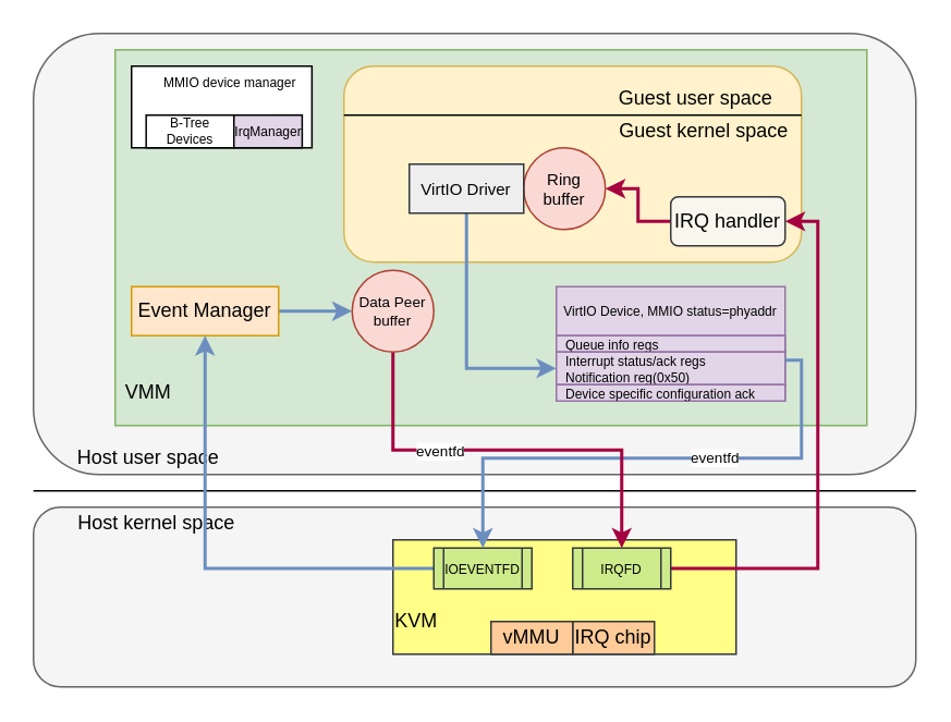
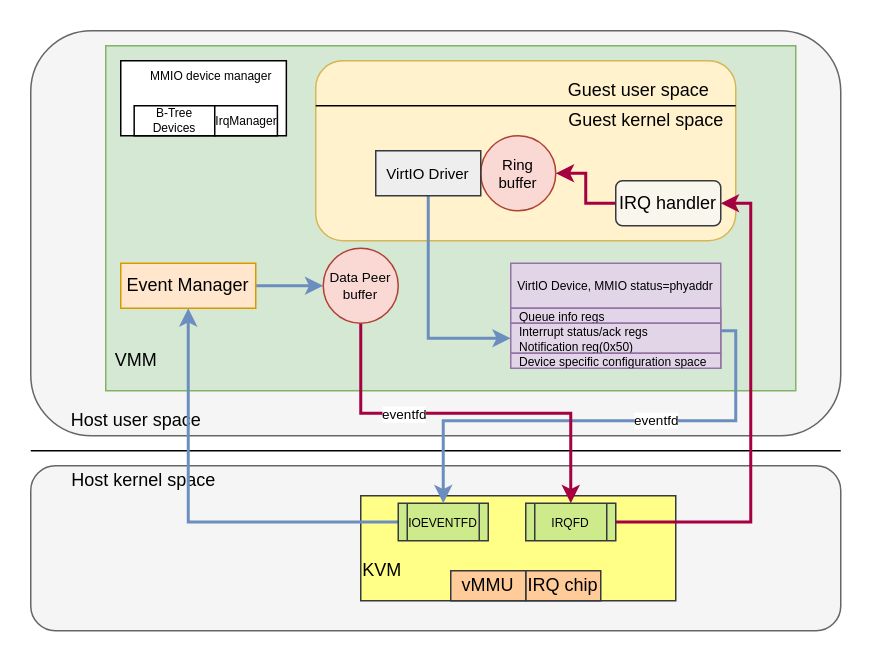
  <mxCell id="0" />
  <mxCell id="1" parent="0" />
  <mxCell id="2" value="" style="rounded=1;whiteSpace=wrap;html=1;fillColor=#f5f5f5;fontColor=#333333;strokeColor=#666666;" vertex="1" parent="1"><mxGeometry x="20" y="310" width="540" height="110" as="geometry" /></mxCell>
  <mxCell id="3" value="Host kernel space" style="text;html=1;align=center;verticalAlign=middle;resizable=0;points=[];autosize=1;strokeColor=none;fillColor=none;" vertex="1" parent="1"><mxGeometry x="40" y="310" width="110" height="20" as="geometry" /></mxCell>
  <mxCell id="4" value="" style="rounded=0;whiteSpace=wrap;html=1;fillColor=#ffff88;strokeColor=#36393d;" vertex="1" parent="1"><mxGeometry x="240" y="330" width="210" height="70" as="geometry" /></mxCell>
  <mxCell id="5" value="" style="endArrow=none;html=1;rounded=0;" edge="1" parent="1"><mxGeometry width="50" height="50" relative="1" as="geometry"><mxPoint x="20" y="300" as="sourcePoint" /><mxPoint x="560" y="300" as="targetPoint" /></mxGeometry></mxCell>
  <mxCell id="6" value="" style="rounded=1;whiteSpace=wrap;html=1;fillColor=#f5f5f5;fontColor=#333333;strokeColor=#666666;" vertex="1" parent="1"><mxGeometry x="20" y="20" width="540" height="270" as="geometry" /></mxCell>
  <mxCell id="7" value="Host user space" style="text;html=1;align=center;verticalAlign=middle;resizable=0;points=[];autosize=1;strokeColor=none;fillColor=none;" vertex="1" parent="1"><mxGeometry x="40" y="270" width="100" height="20" as="geometry" /></mxCell>
  <mxCell id="8" value="" style="rounded=0;whiteSpace=wrap;html=1;fillColor=#d5e8d4;strokeColor=#82b366;" vertex="1" parent="1"><mxGeometry x="70" y="30" width="460" height="230" as="geometry" /></mxCell>
  <mxCell id="9" value="VMM" style="text;html=1;align=center;verticalAlign=middle;resizable=0;points=[];autosize=1;strokeColor=none;fillColor=none;" vertex="1" parent="1"><mxGeometry x="70" y="230" width="40" height="20" as="geometry" /></mxCell>
  <mxCell id="10" value="" style="rounded=1;whiteSpace=wrap;html=1;fillColor=#fff2cc;strokeColor=#d6b656;" vertex="1" parent="1"><mxGeometry x="210" y="40" width="280" height="120" as="geometry" /></mxCell>
  <mxCell id="11" value="" style="endArrow=none;html=1;rounded=0;exitX=0;exitY=0.25;exitDx=0;exitDy=0;entryX=1;entryY=0.25;entryDx=0;entryDy=0;" edge="1" parent="1" source="10" target="10"><mxGeometry width="50" height="50" relative="1" as="geometry"><mxPoint x="250" y="200" as="sourcePoint" /><mxPoint x="300" y="150" as="targetPoint" /></mxGeometry></mxCell>
  <mxCell id="12" value="Guest user space" style="text;html=1;align=center;verticalAlign=middle;resizable=0;points=[];autosize=1;strokeColor=none;fillColor=none;" vertex="1" parent="1"><mxGeometry x="370" y="50" width="110" height="20" as="geometry" /></mxCell>
  <mxCell id="13" value="Guest kernel space" style="text;html=1;align=center;verticalAlign=middle;resizable=0;points=[];autosize=1;strokeColor=none;fillColor=none;" vertex="1" parent="1"><mxGeometry x="370" y="70" width="120" height="20" as="geometry" /></mxCell>
  <mxCell id="14" value="KVM" style="text;html=1;align=center;verticalAlign=middle;resizable=0;points=[];autosize=1;strokeColor=none;fillColor=none;" vertex="1" parent="1"><mxGeometry x="234" y="370" width="40" height="20" as="geometry" /></mxCell>
  <mxCell id="15" value="IRQ chip" style="rounded=0;whiteSpace=wrap;html=1;fillColor=#ffcc99;strokeColor=#36393d;" vertex="1" parent="1"><mxGeometry x="350" y="380" width="50" height="20" as="geometry" /></mxCell>
  <mxCell id="16" value="vMMU" style="whiteSpace=wrap;html=1;fillColor=#ffcc99;strokeColor=#36393d;" vertex="1" parent="1"><mxGeometry x="300" y="380" width="50" height="20" as="geometry" /></mxCell>
  <mxCell id="17" value="" style="group;fontSize=8;" vertex="1" connectable="0" parent="1"><mxGeometry x="80" y="40" width="120" height="50" as="geometry" /></mxCell>
  <mxCell id="18" value="" style="rounded=0;whiteSpace=wrap;html=1;fontSize=8;" vertex="1" parent="17"><mxGeometry width="110.4" height="50" as="geometry" /></mxCell>
  <mxCell id="19" value="MMIO device manager" style="text;html=1;align=center;verticalAlign=middle;resizable=0;points=[];autosize=1;strokeColor=none;fillColor=none;fontSize=8;" vertex="1" parent="17"><mxGeometry x="9.6" width="100" height="20" as="geometry" /></mxCell>
  <mxCell id="20" value="B-Tree Devices" style="whiteSpace=wrap;html=1;fontSize=8;" vertex="1" parent="17"><mxGeometry x="8.951" y="30" width="53.708" height="20" as="geometry" /></mxCell>
- <mxCell id="21" value="IrqManager" style="whiteSpace=wrap;html=1;fontSize=8;fillColor=#e1d5e7;" vertex="1" parent="17"><mxGeometry x="62.659" y="30" width="41.773" height="20" as="geometry" /></mxCell>
+ <mxCell id="21" value="IrqManager" style="whiteSpace=wrap;html=1;fontSize=8;" vertex="1" parent="17"><mxGeometry x="62.659" y="30" width="41.773" height="20" as="geometry" /></mxCell>
  <mxCell id="22" value="Ring buffer" style="ellipse;whiteSpace=wrap;html=1;aspect=fixed;fontSize=10;fillColor=#fad9d5;strokeColor=#ae4132;" vertex="1" parent="1"><mxGeometry x="320" y="90" width="50" height="50" as="geometry" /></mxCell>
  <mxCell id="23" style="edgeStyle=orthogonalEdgeStyle;rounded=0;orthogonalLoop=1;jettySize=auto;html=1;entryX=0;entryY=0.5;entryDx=0;entryDy=0;fontSize=8;fillColor=#dae8fc;strokeColor=#6c8ebf;strokeWidth=2;" edge="1" parent="1" source="24" target="29"><mxGeometry relative="1" as="geometry" /></mxCell>
  <mxCell id="24" value="VirtIO Driver" style="rounded=0;whiteSpace=wrap;html=1;fontSize=10;fillColor=#eeeeee;strokeColor=#36393d;" vertex="1" parent="1"><mxGeometry x="250" y="100" width="70" height="30" as="geometry" /></mxCell>
  <mxCell id="25" style="edgeStyle=orthogonalEdgeStyle;rounded=0;orthogonalLoop=1;jettySize=auto;html=1;fontSize=12;fillColor=#dae8fc;strokeColor=#6c8ebf;strokeWidth=2;" edge="1" parent="1" source="26" target="36"><mxGeometry relative="1" as="geometry" /></mxCell>
  <mxCell id="26" value="IOEVENTFD" style="shape=process;whiteSpace=wrap;html=1;backgroundOutline=1;fontSize=8;fillColor=#cdeb8b;strokeColor=#36393d;" vertex="1" parent="1"><mxGeometry x="265" y="335" width="60" height="25" as="geometry" /></mxCell>
  <mxCell id="27" value="VirtIO Device, MMIO status=phyaddr" style="swimlane;fontStyle=0;childLayout=stackLayout;horizontal=1;startSize=30;horizontalStack=0;resizeParent=1;resizeParentMax=0;resizeLast=0;collapsible=1;marginBottom=0;fontSize=8;fillColor=#e1d5e7;strokeColor=#9673a6;" vertex="1" parent="1"><mxGeometry x="340" y="175" width="140" height="70" as="geometry" /></mxCell>
  <mxCell id="28" value="Queue info regs" style="text;strokeColor=#9673a6;fillColor=#e1d5e7;align=left;verticalAlign=middle;spacingLeft=4;spacingRight=4;overflow=hidden;points=[[0,0.5],[1,0.5]];portConstraint=eastwest;rotatable=0;fontSize=8;" vertex="1" parent="27"><mxGeometry y="30" width="140" height="10" as="geometry" /></mxCell>
  <mxCell id="29" value="Interrupt status/ack regs&#10;Notification reg(0x50)" style="text;strokeColor=#9673a6;fillColor=#e1d5e7;align=left;verticalAlign=middle;spacingLeft=4;spacingRight=4;overflow=hidden;points=[[0,0.5],[1,0.5]];portConstraint=eastwest;rotatable=0;fontSize=8;" vertex="1" parent="27"><mxGeometry y="40" width="140" height="20" as="geometry" /></mxCell>
- <mxCell id="30" value="Device specific configuration ack" style="text;strokeColor=#9673a6;fillColor=#e1d5e7;align=left;verticalAlign=middle;spacingLeft=4;spacingRight=4;overflow=hidden;points=[[0,0.5],[1,0.5]];portConstraint=eastwest;rotatable=0;fontSize=8;" vertex="1" parent="27"><mxGeometry y="60" width="140" height="10" as="geometry" /></mxCell>
+ <mxCell id="30" value="Device specific configuration space" style="text;strokeColor=#9673a6;fillColor=#e1d5e7;align=left;verticalAlign=middle;spacingLeft=4;spacingRight=4;overflow=hidden;points=[[0,0.5],[1,0.5]];portConstraint=eastwest;rotatable=0;fontSize=8;" vertex="1" parent="27"><mxGeometry y="60" width="140" height="10" as="geometry" /></mxCell>
  <mxCell id="31" style="edgeStyle=orthogonalEdgeStyle;rounded=0;orthogonalLoop=1;jettySize=auto;html=1;entryX=0.5;entryY=0;entryDx=0;entryDy=0;fontSize=8;fillColor=#dae8fc;strokeColor=#6c8ebf;strokeWidth=2;" edge="1" parent="1" source="29" target="26"><mxGeometry relative="1" as="geometry"><Array as="points"><mxPoint x="490" y="220" /><mxPoint x="490" y="280" /><mxPoint x="295" y="280" /></Array></mxGeometry></mxCell>
  <mxCell id="32" value="eventfd" style="edgeLabel;html=1;align=center;verticalAlign=middle;resizable=0;points=[];fontSize=9;" vertex="1" connectable="0" parent="31"><mxGeometry x="-0.224" y="-1" relative="1" as="geometry"><mxPoint as="offset" /></mxGeometry></mxCell>
  <mxCell id="33" style="edgeStyle=orthogonalEdgeStyle;rounded=0;orthogonalLoop=1;jettySize=auto;html=1;fontSize=12;strokeWidth=2;exitX=0.5;exitY=1;exitDx=0;exitDy=0;fillColor=#d80073;strokeColor=#A50040;" edge="1" parent="1" source="41" target="40"><mxGeometry relative="1" as="geometry"><mxPoint x="234" y="210" as="sourcePoint" /></mxGeometry></mxCell>
  <mxCell id="34" value="eventfd" style="edgeLabel;html=1;align=center;verticalAlign=middle;resizable=0;points=[];fontSize=9;" vertex="1" connectable="0" parent="33"><mxGeometry x="-0.321" relative="1" as="geometry"><mxPoint as="offset" /></mxGeometry></mxCell>
  <mxCell id="35" style="edgeStyle=orthogonalEdgeStyle;rounded=0;orthogonalLoop=1;jettySize=auto;html=1;entryX=0;entryY=0.5;entryDx=0;entryDy=0;fontSize=12;strokeWidth=2;fillColor=#dae8fc;strokeColor=#6c8ebf;" edge="1" parent="1" source="36" target="41"><mxGeometry relative="1" as="geometry"><mxPoint x="194" y="190" as="targetPoint" /></mxGeometry></mxCell>
  <mxCell id="36" value="Event Manager" style="whiteSpace=wrap;html=1;fontSize=12;fillColor=#ffe6cc;strokeColor=#d79b00;" vertex="1" parent="1"><mxGeometry x="80" y="175" width="90" height="30" as="geometry" /></mxCell>
  <mxCell id="37" style="edgeStyle=orthogonalEdgeStyle;rounded=0;orthogonalLoop=1;jettySize=auto;html=1;entryX=1;entryY=0.5;entryDx=0;entryDy=0;fontSize=12;strokeWidth=2;fillColor=#d80073;strokeColor=#A50040;" edge="1" parent="1" source="38" target="22"><mxGeometry relative="1" as="geometry" /></mxCell>
  <mxCell id="38" value="IRQ handler" style="rounded=1;whiteSpace=wrap;html=1;fontSize=12;fillColor=#f9f7ed;strokeColor=#36393d;" vertex="1" parent="1"><mxGeometry x="410" y="120" width="70" height="30" as="geometry" /></mxCell>
  <mxCell id="39" style="edgeStyle=orthogonalEdgeStyle;rounded=0;orthogonalLoop=1;jettySize=auto;html=1;fontSize=12;strokeWidth=2;exitX=1;exitY=0.5;exitDx=0;exitDy=0;fillColor=#d80073;strokeColor=#A50040;entryX=1;entryY=0.5;entryDx=0;entryDy=0;" edge="1" parent="1" source="40" target="38"><mxGeometry relative="1" as="geometry"><Array as="points"><mxPoint x="500" y="348" /><mxPoint x="500" y="135" /></Array></mxGeometry></mxCell>
  <mxCell id="40" value="IRQFD" style="shape=process;whiteSpace=wrap;html=1;backgroundOutline=1;fontSize=8;fillColor=#cdeb8b;strokeColor=#36393d;" vertex="1" parent="1"><mxGeometry x="350" y="335" width="60" height="25" as="geometry" /></mxCell>
  <mxCell id="41" value="&lt;span style=&quot;font-size: 9px;&quot;&gt;Data Peer&lt;/span&gt;&lt;br style=&quot;font-size: 9px;&quot;&gt;&lt;span style=&quot;font-size: 9px;&quot;&gt;buffer&lt;/span&gt;" style="ellipse;whiteSpace=wrap;html=1;aspect=fixed;fontSize=9;fillColor=#fad9d5;strokeColor=#ae4132;" vertex="1" parent="1"><mxGeometry x="215" y="165" width="50" height="50" as="geometry" /></mxCell>
